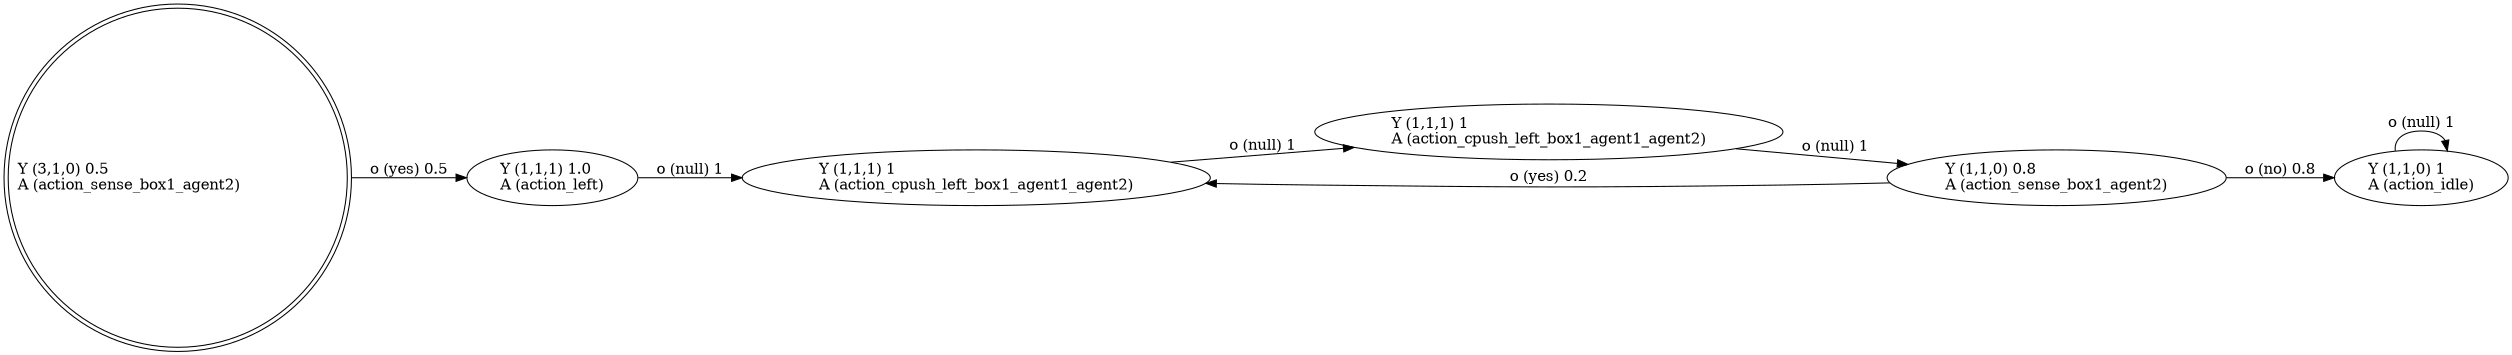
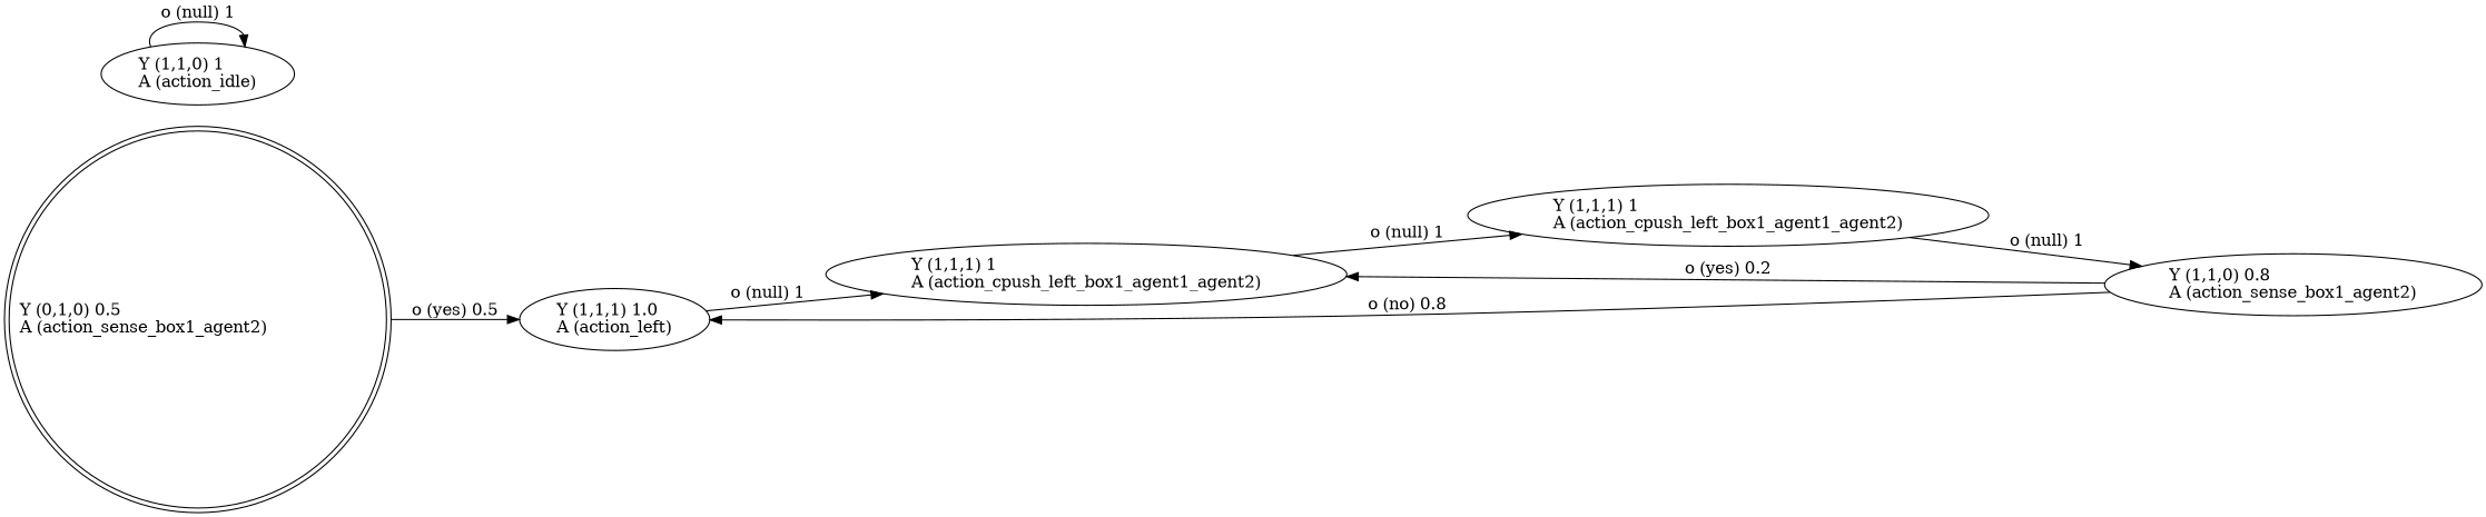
  digraph {
    rankdir=LR
-   n1 [label="Y (3,1,0) 0.5\lA (action_sense_box1_agent2)\l" labeljust=l shape=doublecircle]
+   n1 [label="Y (0,1,0) 0.5\lA (action_sense_box1_agent2)\l" labeljust=l shape=doublecircle]
    n2 [label="Y (1,1,1) 1.0\lA (action_left)\l"]
    n3 [label="Y (1,1,1) 1\lA (action_cpush_left_box1_agent1_agent2)\l"]
    n4 [label="Y (1,1,0) 0.8\lA (action_sense_box1_agent2)\l"]
    n5 [label="Y (1,1,0) 1\lA (action_idle)\l"]
    n6 [label="Y (1,1,1) 1\lA (action_cpush_left_box1_agent1_agent2)\l"]
    n1 -> n2 [label="o (yes) 0.5\l"]
    n2 -> n3 [label="o (null) 1\l"]
    n3 -> n6 [label="o (null) 1\l"]
    n4 -> n3 [label="o (yes) 0.2\l"]
-   n4 -> n5 [label="o (no) 0.8\l"]
+   n4 -> n2 [label="o (no) 0.8\l"]
    n5 -> n5 [label="o (null) 1\l"]
    n6 -> n4 [label="o (null) 1\l"]
  }
